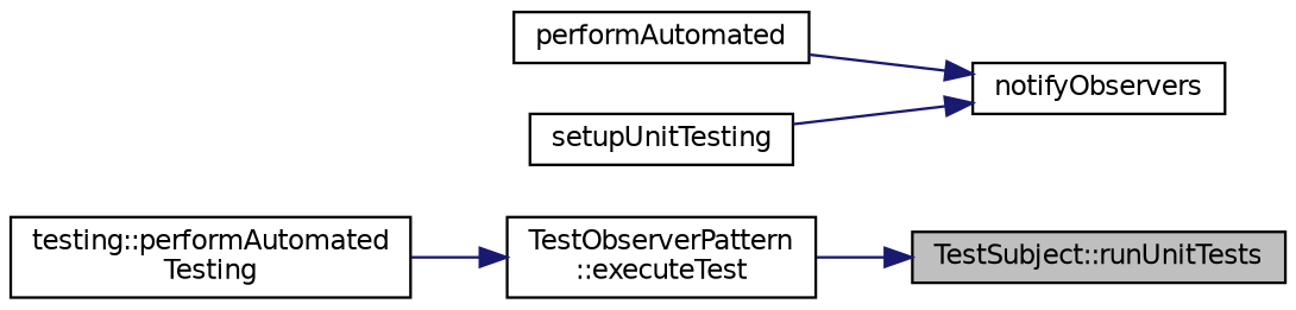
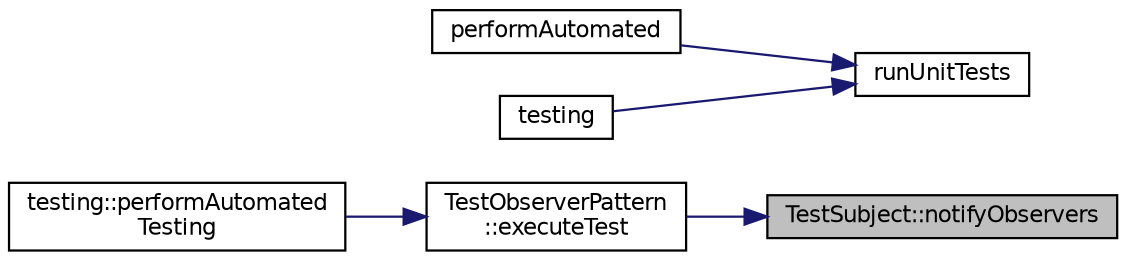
  digraph {
    rankdir=RL
    node [color=black fillcolor=white fontname=Helvetica fontsize=10 shape=record style=filled]
    edge [color=midnightblue dir=back fontname=Helvetica fontsize=10 labelfontname=Helvetica labelfontsize=10 style=solid]
-   n1 [fillcolor=grey75 fontcolor=black height=0.2 label="TestSubject::runUnitTests" width=0.4]
+   n1 [fillcolor=grey75 fontcolor=black height=0.2 label="TestSubject::notifyObservers" width=0.4]
    n2 [height=0.2 label="TestObserverPattern\l::executeTest" width=0.4]
    n3 [height=0.2 label="testing::performAutomated\lTesting" width=0.4]
-   n4 [height=0.2 label=notifyObservers width=0.4]
+   n4 [height=0.2 label=runUnitTests width=0.4]
    n5 [height=0.2 label=performAutomated width=0.4]
-   n6 [height=0.2 label=setupUnitTesting width=0.4]
+   n6 [height=0.2 label=testing width=0.4]
    n1 -> n2
    n2 -> n3
    n4 -> n5
    n4 -> n6
  }
